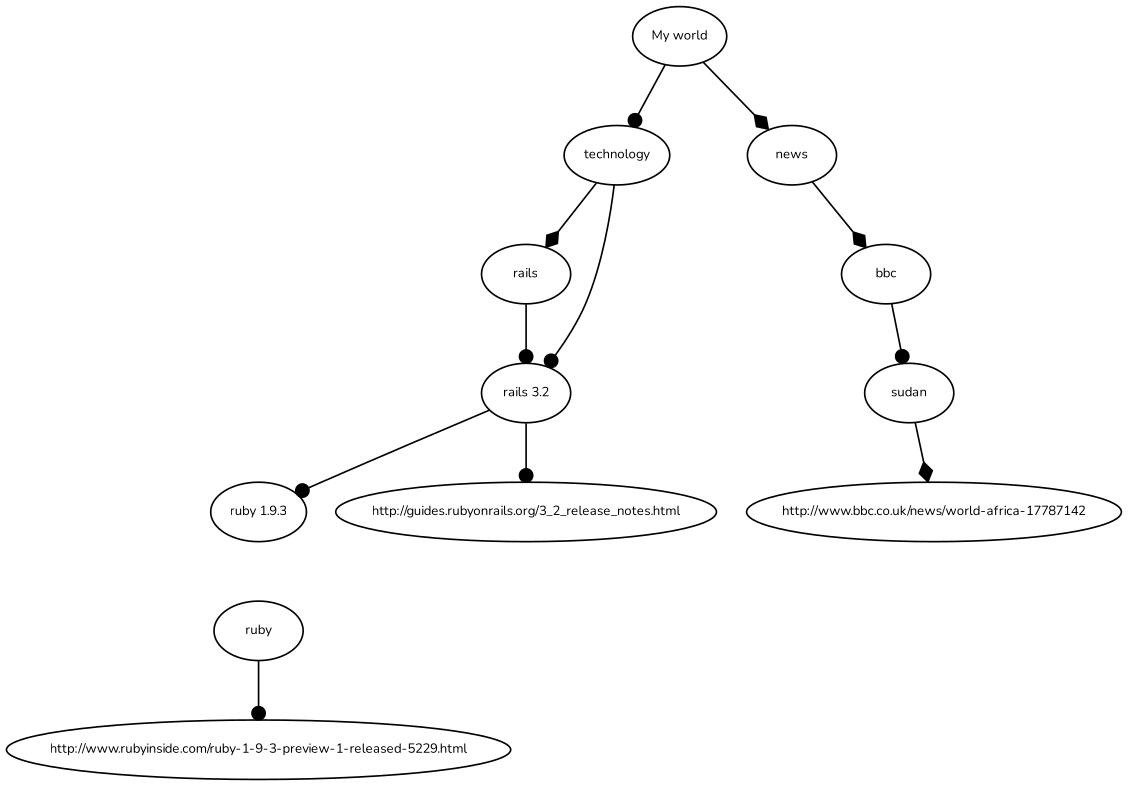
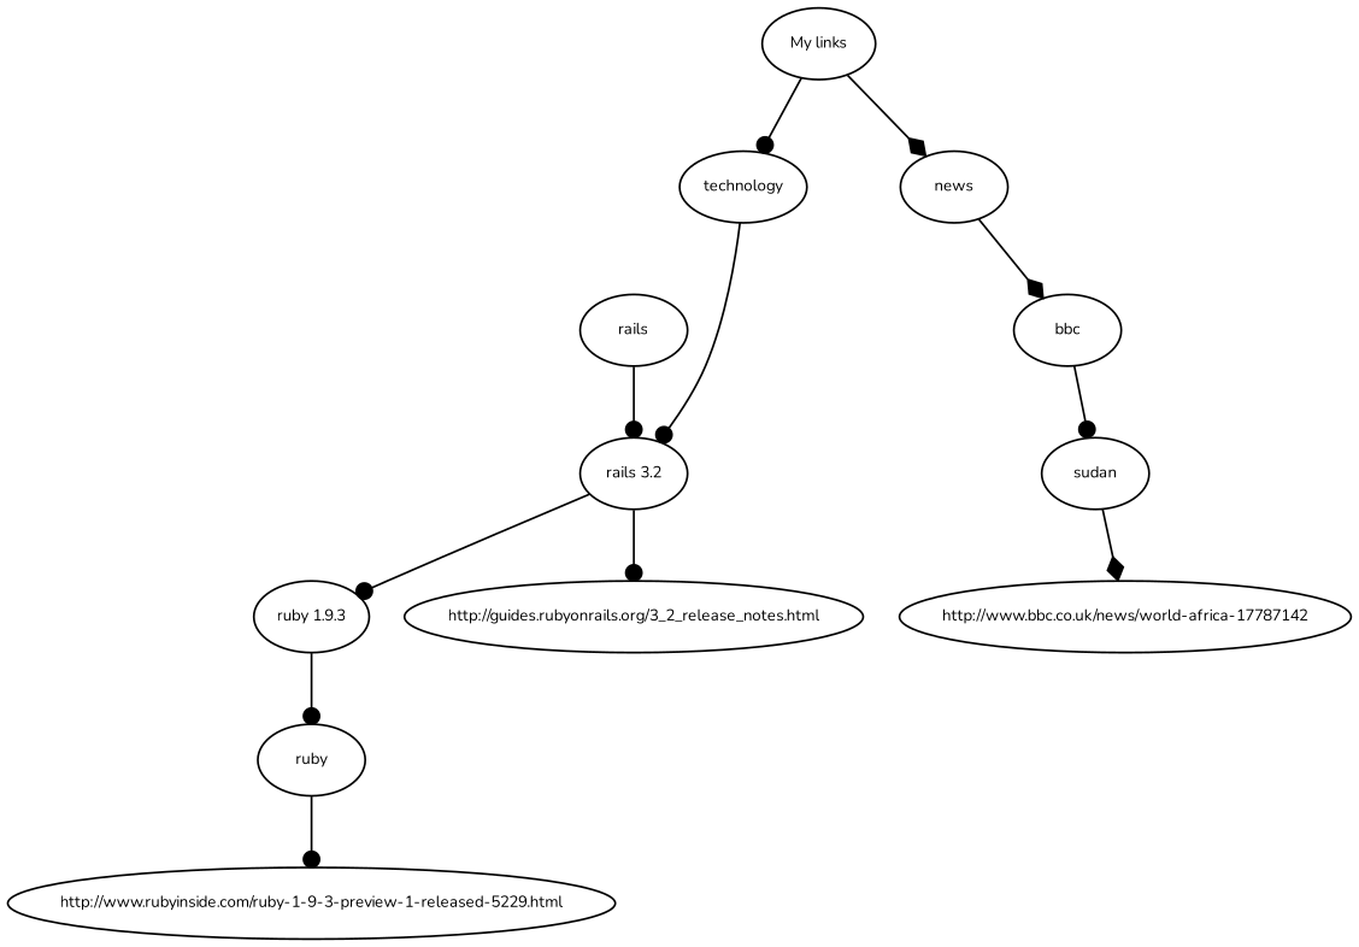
  digraph {
    fontname=Nunito
    node [fontname=Nunito fontsize=8]
    edge [arrowhead=dot fontname=Nunito fontsize=8]
-   n1 [label="My world"]
+   n1 [label="My links"]
    n2 [label=technology]
    n3 [label=news]
    n4 [label=rails]
    n5 [label="rails 3.2"]
    n6 [label=bbc]
    n7 [label="ruby 1.9.3"]
    n8 [label="http://guides.rubyonrails.org/3_2_release_notes.html"]
    n9 [label=ruby]
    n10 [label="http://www.rubyinside.com/ruby-1-9-3-preview-1-released-5229.html"]
    n11 [label=sudan]
    n12 [label="http://www.bbc.co.uk/news/world-africa-17787142"]
    n1 -> n2
    n1 -> n3 [arrowhead=diamond]
-   n2 -> n4 [arrowhead=diamond]
    n2 -> n5
    n3 -> n6 [arrowhead=diamond]
    n4 -> n5
    n5 -> n7
    n5 -> n8
    n6 -> n11
+   n7 -> n9
    n9 -> n10
    n11 -> n12 [arrowhead=diamond]
  }
